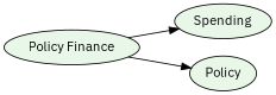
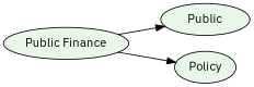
  digraph {
    fontname="IBM Plex Sans"
    rankdir=LR
    node [fillcolor="#E8F7E8" fontname="IBM Plex Sans" style=filled]
    edge [fontname="IBM Plex Sans"]
-   n1 [label="Policy Finance"]
-   n2 [label=Spending]
+   n1 [label="Public Finance"]
+   n2 [label=Public]
    n3 [label=Policy]
    n1 -> n2
    n1 -> n3
  }
